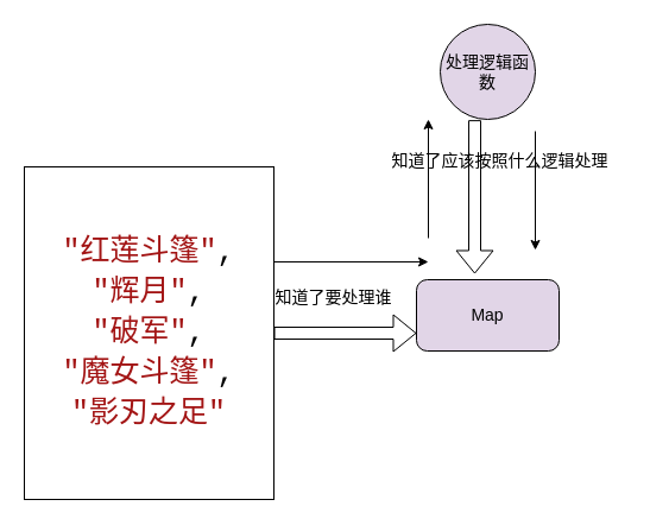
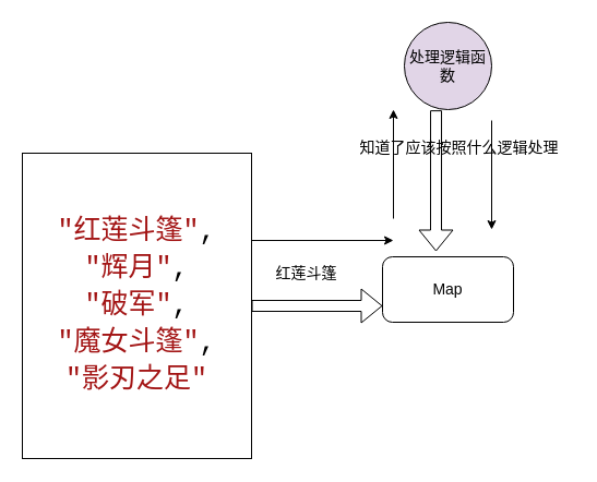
  <mxCell id="0" />
  <mxCell id="1" parent="0" />
  <mxCell id="2" value="&lt;div style=&quot;background-color: rgb(255, 255, 255); font-family: Consolas, &amp;quot;Courier New&amp;quot;, monospace; font-size: 25px; line-height: 34px;&quot;&gt;&lt;div&gt;&lt;span style=&quot;color: #a31515;&quot;&gt;&quot;红莲斗篷&quot;&lt;/span&gt;,&lt;/div&gt;&lt;div&gt;&lt;span style=&quot;color: #a31515;&quot;&gt;&quot;辉月&quot;&lt;/span&gt;,&lt;/div&gt;&lt;div&gt;&lt;span style=&quot;color: #a31515;&quot;&gt;&quot;破军&quot;&lt;/span&gt;,&lt;/div&gt;&lt;div&gt;&lt;span style=&quot;color: #a31515;&quot;&gt;&quot;魔女斗篷&quot;&lt;/span&gt;,&lt;/div&gt;&lt;div&gt;&lt;span style=&quot;color: #a31515;&quot;&gt;&quot;影刃之足&quot;&lt;/span&gt;&lt;/div&gt;&lt;/div&gt;" style="whiteSpace=wrap;html=1;" vertex="1" parent="1"><mxGeometry x="20" y="140" width="210" height="280" as="geometry" /></mxCell>
  <mxCell id="3" value="&lt;font style=&quot;font-size: 14px;&quot;&gt;处理逻辑函数&lt;/font&gt;" style="ellipse;whiteSpace=wrap;html=1;fillColor=#e1d5e7;" vertex="1" parent="1"><mxGeometry x="370" y="20" width="80" height="80" as="geometry" /></mxCell>
- <mxCell id="4" value="Map" style="rounded=1;whiteSpace=wrap;html=1;fontSize=14;fillColor=#e1d5e7;" vertex="1" parent="1"><mxGeometry x="350" y="235" width="120" height="60" as="geometry" /></mxCell>
+ <mxCell id="4" value="Map" style="rounded=1;whiteSpace=wrap;html=1;fontSize=14;" vertex="1" parent="1"><mxGeometry x="350" y="235" width="120" height="60" as="geometry" /></mxCell>
  <mxCell id="5" value="" style="shape=flexArrow;endArrow=classic;html=1;fontSize=14;exitX=0.363;exitY=1.008;exitDx=0;exitDy=0;exitPerimeter=0;" edge="1" parent="1" source="3"><mxGeometry width="50" height="50" relative="1" as="geometry"><mxPoint x="410" y="180" as="sourcePoint" /><mxPoint x="399" y="230" as="targetPoint" /></mxGeometry></mxCell>
  <mxCell id="6" value="知道了应该按照什么逻辑处理" style="text;html=1;align=center;verticalAlign=middle;resizable=0;points=[];autosize=1;strokeColor=none;fillColor=none;fontSize=14;" vertex="1" parent="1"><mxGeometry x="315" y="120" width="210" height="30" as="geometry" /></mxCell>
  <mxCell id="7" value="" style="shape=flexArrow;endArrow=classic;html=1;fontSize=14;exitX=1;exitY=0.5;exitDx=0;exitDy=0;entryX=0;entryY=0.75;entryDx=0;entryDy=0;" edge="1" parent="1" source="2" target="4"><mxGeometry width="50" height="50" relative="1" as="geometry"><mxPoint x="300" y="400" as="sourcePoint" /><mxPoint x="350" y="350" as="targetPoint" /></mxGeometry></mxCell>
- <mxCell id="8" value="知道了要处理谁" style="text;html=1;align=center;verticalAlign=middle;resizable=0;points=[];autosize=1;strokeColor=none;fillColor=none;fontSize=14;" vertex="1" parent="1"><mxGeometry x="220" y="235" width="120" height="30" as="geometry" /></mxCell>
+ <mxCell id="8" value="红莲斗篷" style="text;html=1;align=center;verticalAlign=middle;resizable=0;points=[];autosize=1;strokeColor=none;fillColor=none;fontSize=14;" vertex="1" parent="1"><mxGeometry x="220" y="235" width="120" height="30" as="geometry" /></mxCell>
  <mxCell id="9" value="" style="endArrow=classic;html=1;fontSize=14;" edge="1" parent="1"><mxGeometry width="50" height="50" relative="1" as="geometry"><mxPoint x="230" y="220" as="sourcePoint" /><mxPoint x="360" y="220" as="targetPoint" /></mxGeometry></mxCell>
  <mxCell id="10" value="" style="endArrow=classic;html=1;fontSize=14;" edge="1" parent="1"><mxGeometry width="50" height="50" relative="1" as="geometry"><mxPoint x="360" y="200" as="sourcePoint" /><mxPoint x="360" y="100" as="targetPoint" /></mxGeometry></mxCell>
  <mxCell id="11" value="" style="endArrow=classic;html=1;fontSize=14;" edge="1" parent="1"><mxGeometry width="50" height="50" relative="1" as="geometry"><mxPoint x="450" y="110" as="sourcePoint" /><mxPoint x="450" y="210" as="targetPoint" /></mxGeometry></mxCell>
